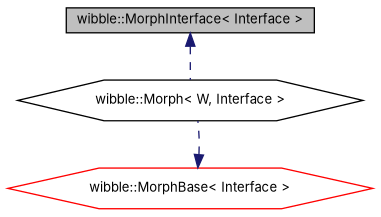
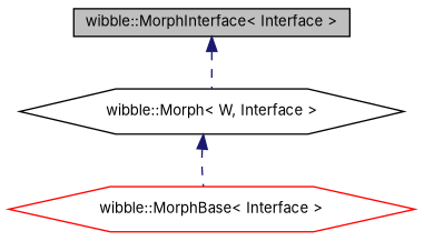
  digraph {
    fontname=Inter
    node [color=black fillcolor=white fontname=Inter fontsize=10 shape=hexagon style=filled]
    edge [color=midnightblue dir=back fontname=Inter fontsize=10 labelfontname=Helvetica labelfontsize=10 style=dashed]
    n1 [fillcolor=grey75 fontcolor=black height=0.2 label="wibble::MorphInterface\< Interface \>" shape=box width=0.4]
    n2 [height=0.2 label="wibble::Morph\< W, Interface \>" width=0.4]
    n3 [color=red height=0.2 label="wibble::MorphBase\< Interface \>" width=0.4]
    n1 -> n2
-   n3 -> n2
+   n2 -> n3
  }
